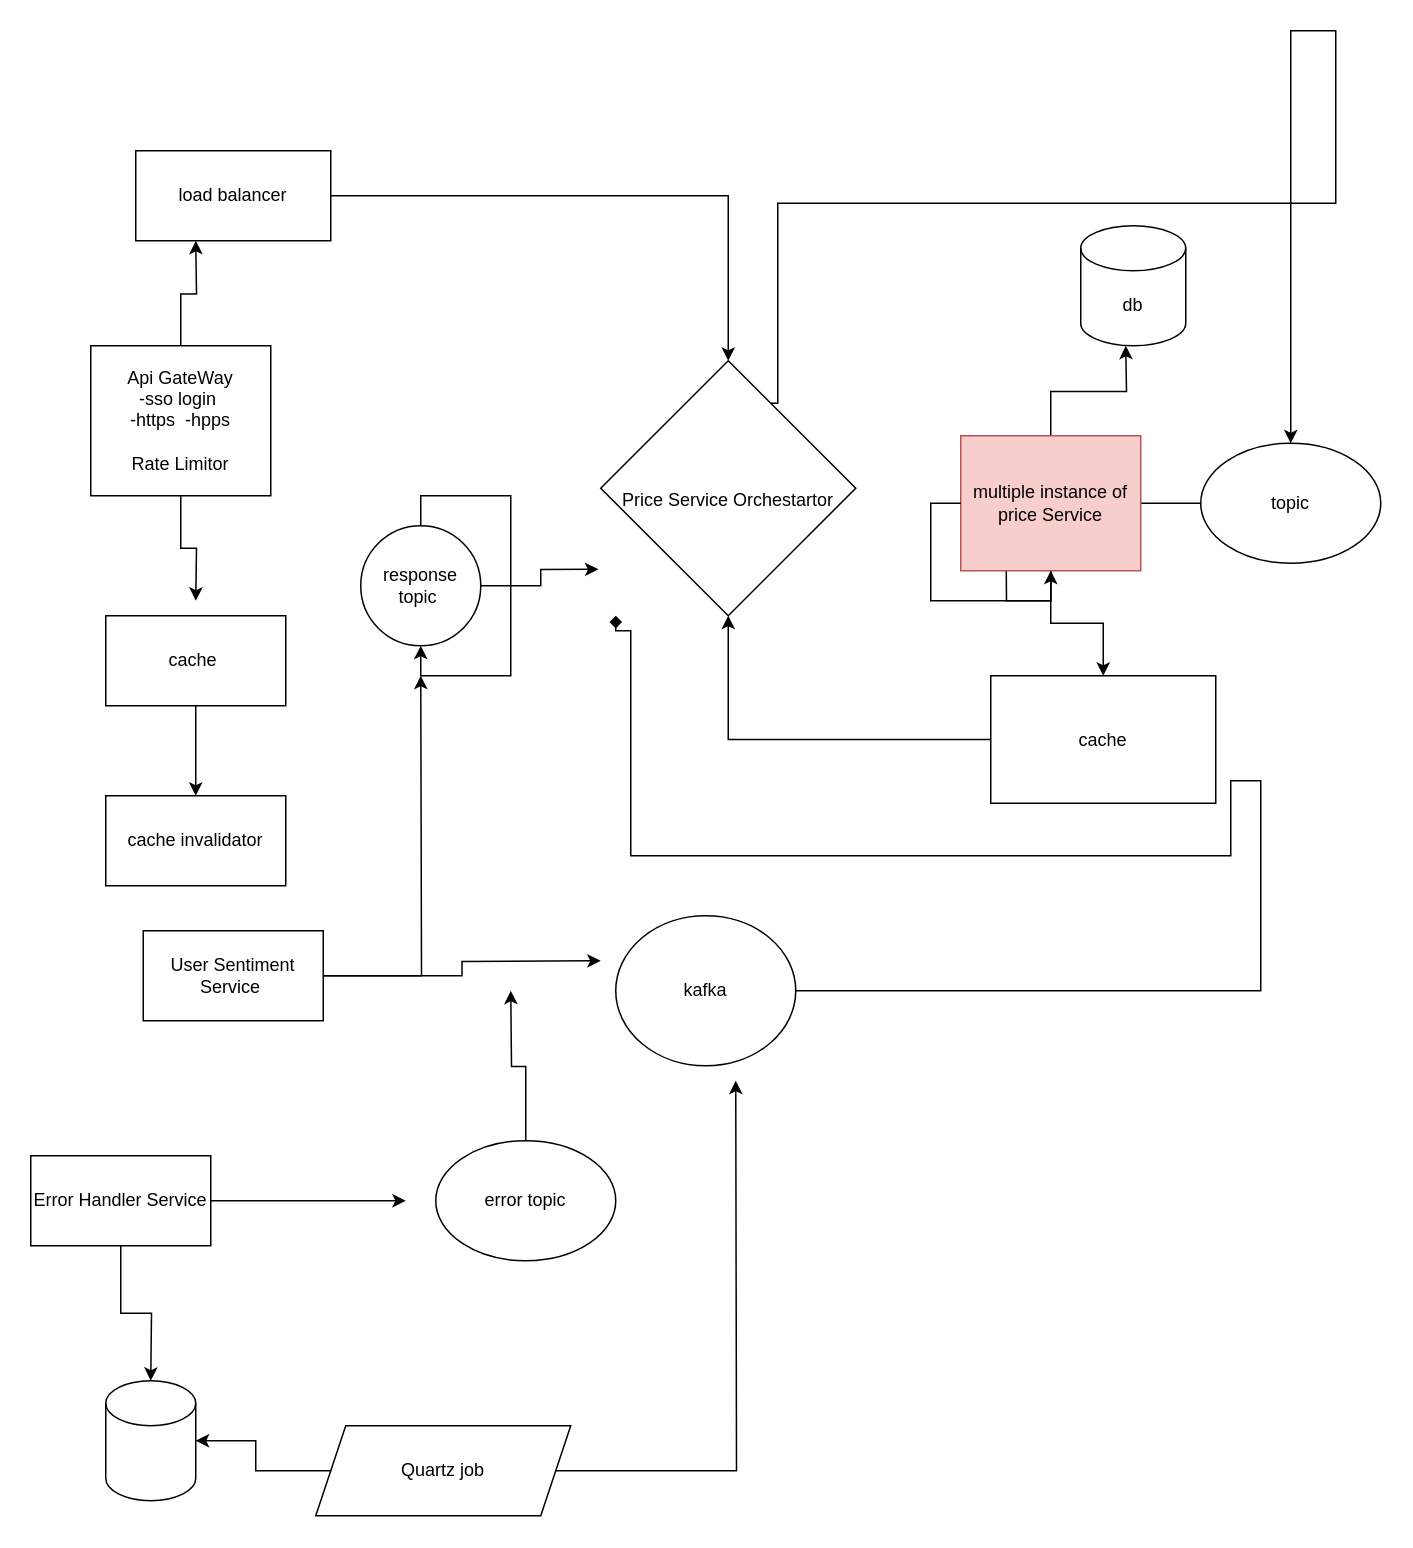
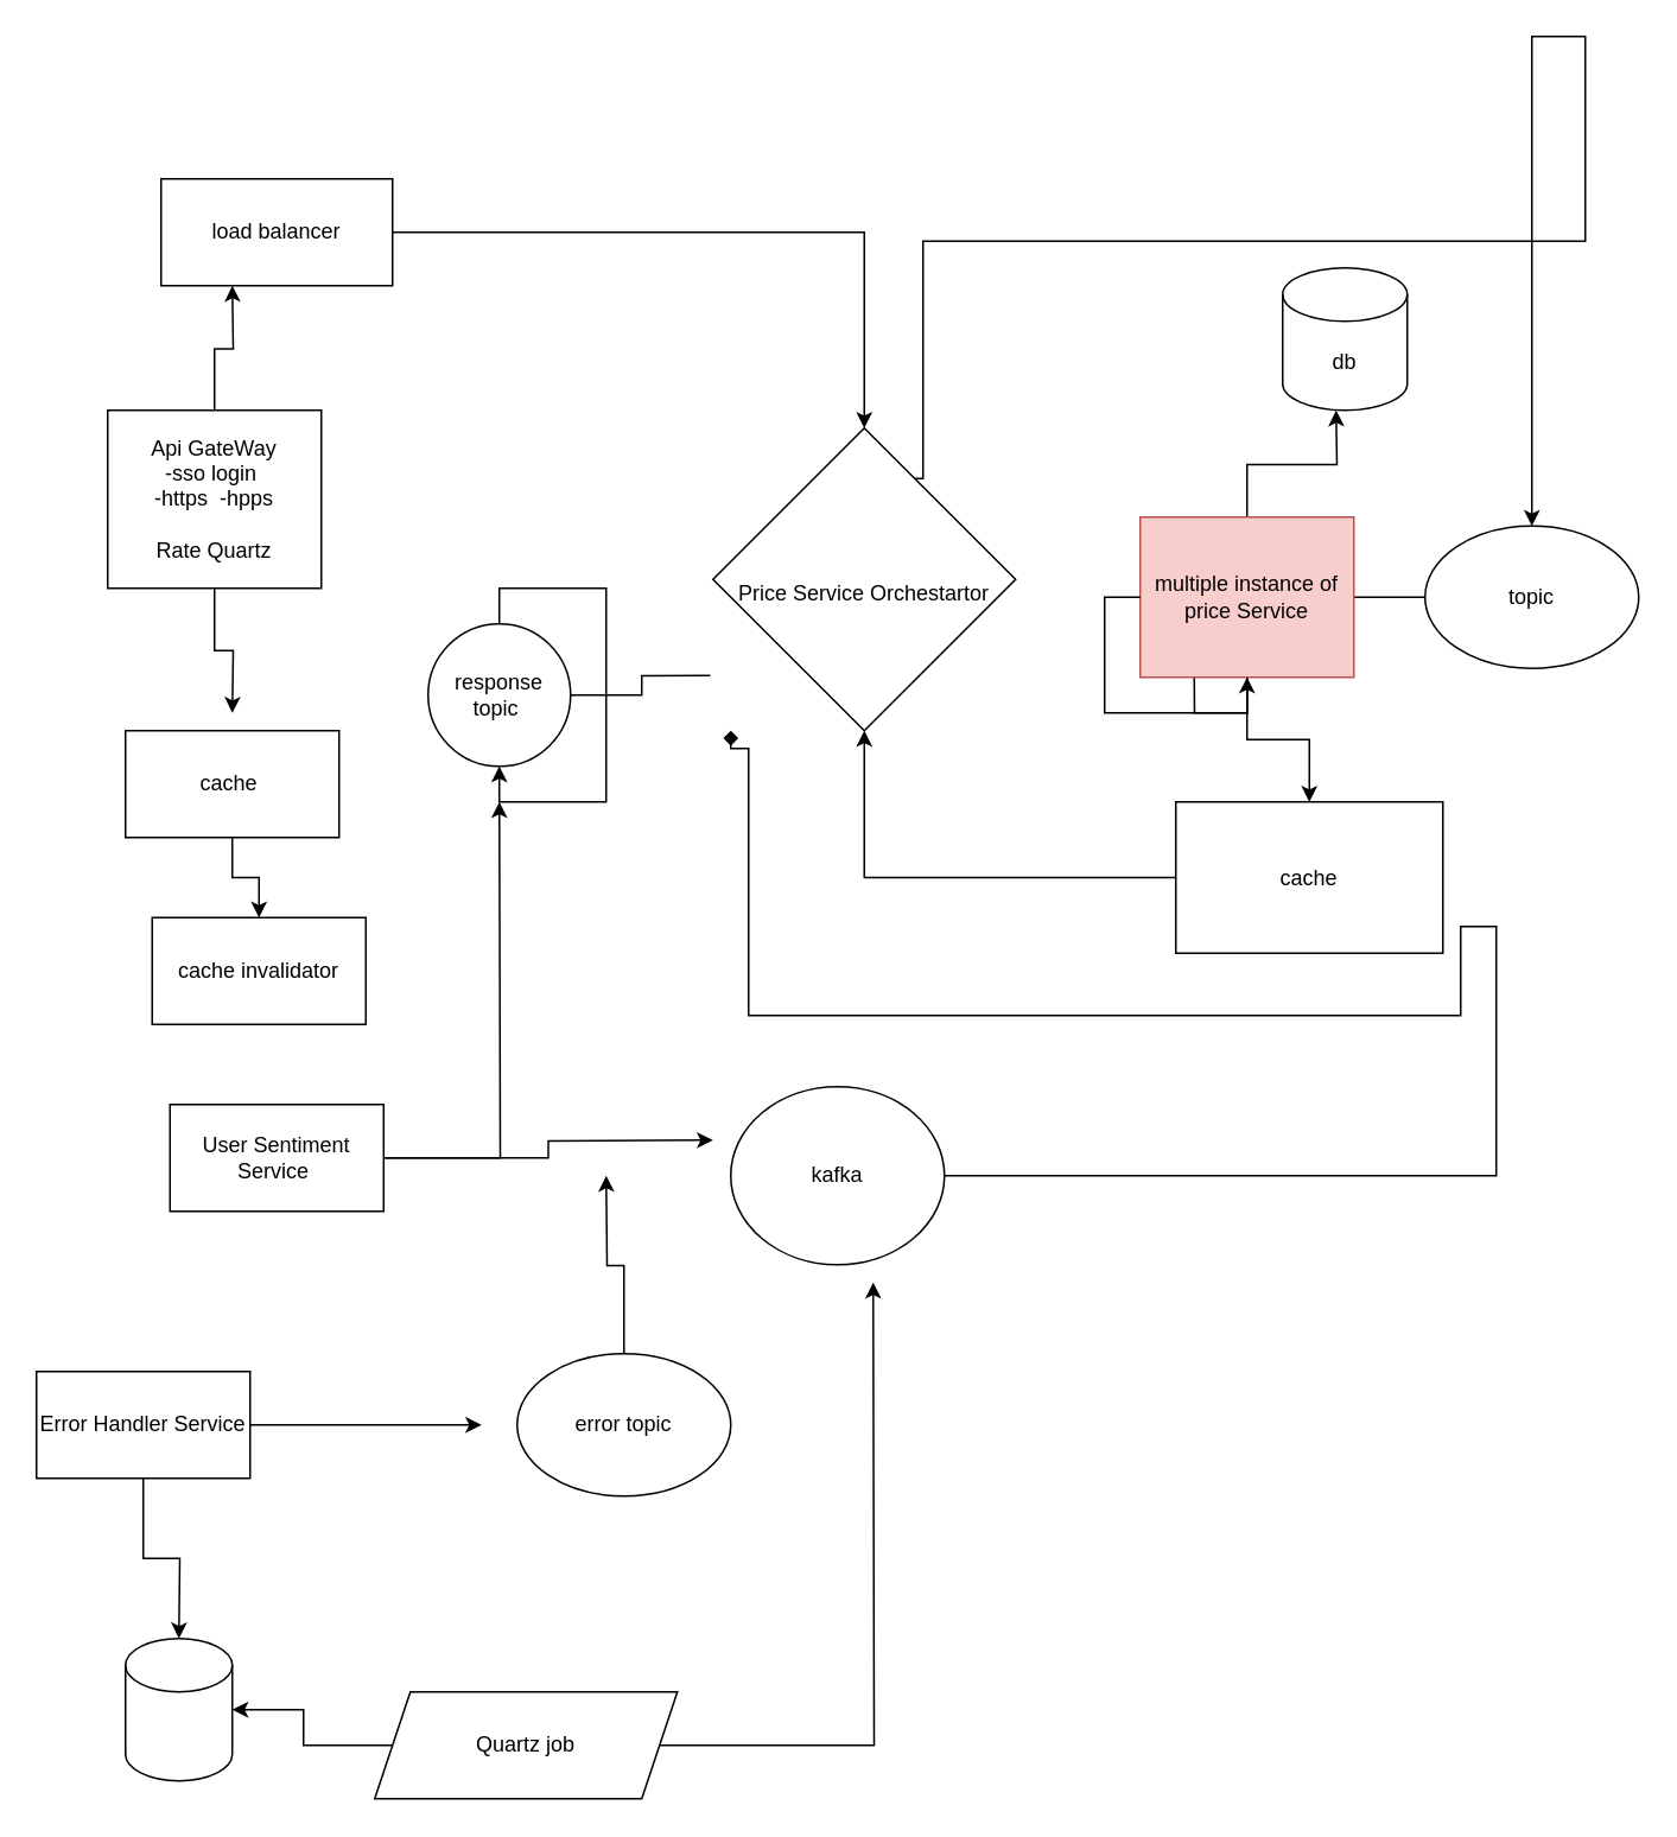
  <mxCell id="0" />
  <mxCell id="1" parent="0" />
  <mxCell id="2" style="edgeStyle=orthogonalEdgeStyle;rounded=0;orthogonalLoop=1;jettySize=auto;html=1;startArrow=none;" edge="1" parent="1" source="23"><mxGeometry relative="1" as="geometry"><mxPoint x="670" y="335" as="targetPoint" /></mxGeometry></mxCell>
  <mxCell id="3" style="edgeStyle=orthogonalEdgeStyle;rounded=0;orthogonalLoop=1;jettySize=auto;html=1;exitX=0.75;exitY=0;exitDx=0;exitDy=0;" edge="1" parent="1" source="4" target="24"><mxGeometry relative="1" as="geometry"><mxPoint x="670" y="20" as="targetPoint" /><Array as="points"><mxPoint x="518" y="135" /><mxPoint x="890" y="135" /><mxPoint x="890" y="20" /><mxPoint x="860" y="20" /></Array></mxGeometry></mxCell>
  <mxCell id="4" value="&lt;br&gt;Price Service Orchestartor" style="rhombus;whiteSpace=wrap;html=1;aspect=fixed;" vertex="1" parent="1"><mxGeometry x="400" y="240" width="170" height="170" as="geometry" /></mxCell>
  <mxCell id="5" style="edgeStyle=orthogonalEdgeStyle;rounded=0;orthogonalLoop=1;jettySize=auto;html=1;" edge="1" parent="1" source="7"><mxGeometry relative="1" as="geometry"><mxPoint x="130" y="160" as="targetPoint" /></mxGeometry></mxCell>
  <mxCell id="6" style="edgeStyle=orthogonalEdgeStyle;rounded=0;orthogonalLoop=1;jettySize=auto;html=1;" edge="1" parent="1" source="7"><mxGeometry relative="1" as="geometry"><mxPoint x="130" y="400" as="targetPoint" /></mxGeometry></mxCell>
- <mxCell id="7" value="Api GateWay&lt;br&gt;-sso login&amp;nbsp;&lt;br&gt;-https&amp;nbsp; -hpps&lt;br&gt;&lt;br&gt;Rate Limitor" style="rounded=0;whiteSpace=wrap;html=1;" vertex="1" parent="1"><mxGeometry x="60" y="230" width="120" height="100" as="geometry" /></mxCell>
+ <mxCell id="7" value="Api GateWay&lt;br&gt;-sso login&amp;nbsp;&lt;br&gt;-https&amp;nbsp; -hpps&lt;br&gt;&lt;br&gt;Rate Quartz" style="rounded=0;whiteSpace=wrap;html=1;" vertex="1" parent="1"><mxGeometry x="60" y="230" width="120" height="100" as="geometry" /></mxCell>
  <mxCell id="8" style="edgeStyle=orthogonalEdgeStyle;rounded=0;orthogonalLoop=1;jettySize=auto;html=1;" edge="1" parent="1" source="9" target="4"><mxGeometry relative="1" as="geometry" /></mxCell>
  <mxCell id="9" value="load balancer" style="rounded=0;whiteSpace=wrap;html=1;" vertex="1" parent="1"><mxGeometry x="90" y="100" width="130" height="60" as="geometry" /></mxCell>
  <mxCell id="10" style="edgeStyle=orthogonalEdgeStyle;rounded=0;orthogonalLoop=1;jettySize=auto;html=1;" edge="1" parent="1" source="23"><mxGeometry relative="1" as="geometry"><mxPoint x="750" y="230" as="targetPoint" /></mxGeometry></mxCell>
  <mxCell id="11" value="" style="edgeStyle=orthogonalEdgeStyle;rounded=0;orthogonalLoop=1;jettySize=auto;html=1;" edge="1" parent="1" source="23" target="14"><mxGeometry relative="1" as="geometry" /></mxCell>
  <mxCell id="12" value="db" style="shape=cylinder3;whiteSpace=wrap;html=1;boundedLbl=1;backgroundOutline=1;size=15;" vertex="1" parent="1"><mxGeometry x="720" y="150" width="70" height="80" as="geometry" /></mxCell>
  <mxCell id="13" style="edgeStyle=orthogonalEdgeStyle;rounded=0;orthogonalLoop=1;jettySize=auto;html=1;" edge="1" parent="1" source="14" target="4"><mxGeometry relative="1" as="geometry"><mxPoint x="600" y="360" as="targetPoint" /></mxGeometry></mxCell>
  <mxCell id="14" value="cache" style="whiteSpace=wrap;html=1;rounded=0;" vertex="1" parent="1"><mxGeometry x="660" y="450" width="150" height="85" as="geometry" /></mxCell>
  <mxCell id="15" value="" style="edgeStyle=orthogonalEdgeStyle;rounded=0;orthogonalLoop=1;jettySize=auto;html=1;" edge="1" parent="1" source="16" target="38"><mxGeometry relative="1" as="geometry" /></mxCell>
  <mxCell id="16" value="cache&amp;nbsp;" style="rounded=0;whiteSpace=wrap;html=1;" vertex="1" parent="1"><mxGeometry x="70" y="410" width="120" height="60" as="geometry" /></mxCell>
  <mxCell id="17" style="edgeStyle=orthogonalEdgeStyle;rounded=0;orthogonalLoop=1;jettySize=auto;html=1;" edge="1" parent="1" source="19"><mxGeometry relative="1" as="geometry"><mxPoint x="400" y="640" as="targetPoint" /></mxGeometry></mxCell>
  <mxCell id="18" style="edgeStyle=orthogonalEdgeStyle;rounded=0;orthogonalLoop=1;jettySize=auto;html=1;" edge="1" parent="1" source="19"><mxGeometry relative="1" as="geometry"><mxPoint x="280" y="450" as="targetPoint" /></mxGeometry></mxCell>
  <mxCell id="19" value="User Sentiment Service&amp;nbsp;" style="rounded=0;whiteSpace=wrap;html=1;" vertex="1" parent="1"><mxGeometry x="95" y="620" width="120" height="60" as="geometry" /></mxCell>
  <mxCell id="20" style="edgeStyle=orthogonalEdgeStyle;rounded=0;orthogonalLoop=1;jettySize=auto;html=1;entryX=0.059;entryY=1;entryDx=0;entryDy=0;entryPerimeter=0;endArrow=diamond;" edge="1" parent="1" source="21" target="4"><mxGeometry relative="1" as="geometry"><mxPoint x="860" y="500" as="targetPoint" /><Array as="points"><mxPoint x="840" y="660" /><mxPoint x="840" y="520" /><mxPoint x="820" y="520" /><mxPoint x="820" y="570" /><mxPoint x="420" y="570" /><mxPoint x="420" y="420" /></Array></mxGeometry></mxCell>
  <mxCell id="21" value="kafka" style="ellipse;whiteSpace=wrap;html=1;" vertex="1" parent="1"><mxGeometry x="410" y="610" width="120" height="100" as="geometry" /></mxCell>
  <mxCell id="22" style="edgeStyle=orthogonalEdgeStyle;rounded=0;orthogonalLoop=1;jettySize=auto;html=1;" edge="1" parent="1" source="23"><mxGeometry relative="1" as="geometry"><mxPoint x="810" y="335" as="targetPoint" /></mxGeometry></mxCell>
  <mxCell id="23" value="multiple instance of price Service" style="rounded=0;whiteSpace=wrap;html=1;fillColor=#f8cecc;strokeColor=#b85450;" vertex="1" parent="1"><mxGeometry x="640" y="290" width="120" height="90" as="geometry" /></mxCell>
  <mxCell id="24" value="topic" style="ellipse;whiteSpace=wrap;html=1;" vertex="1" parent="1"><mxGeometry x="800" y="295" width="120" height="80" as="geometry" /></mxCell>
  <mxCell id="25" style="edgeStyle=orthogonalEdgeStyle;rounded=0;orthogonalLoop=1;jettySize=auto;html=1;exitX=0;exitY=0.5;exitDx=0;exitDy=0;" edge="1" parent="1" source="23" target="23"><mxGeometry relative="1" as="geometry" /></mxCell>
- <mxCell id="26" style="edgeStyle=orthogonalEdgeStyle;rounded=0;orthogonalLoop=1;jettySize=auto;html=1;entryX=-0.009;entryY=0.818;entryDx=0;entryDy=0;entryPerimeter=0;" edge="1" parent="1" source="27" target="4"><mxGeometry relative="1" as="geometry" /></mxCell>
+ <mxCell id="26" style="edgeStyle=orthogonalEdgeStyle;rounded=0;orthogonalLoop=1;jettySize=auto;html=1;entryX=-0.009;entryY=0.818;entryDx=0;entryDy=0;entryPerimeter=0;endArrow=none;" edge="1" parent="1" source="27" target="4"><mxGeometry relative="1" as="geometry" /></mxCell>
  <mxCell id="27" value="response topic&amp;nbsp;" style="ellipse;whiteSpace=wrap;html=1;" vertex="1" parent="1"><mxGeometry x="240" y="350" width="80" height="80" as="geometry" /></mxCell>
  <mxCell id="28" style="edgeStyle=orthogonalEdgeStyle;rounded=0;orthogonalLoop=1;jettySize=auto;html=1;entryX=0.5;entryY=1;entryDx=0;entryDy=0;" edge="1" parent="1" source="27" target="27"><mxGeometry relative="1" as="geometry" /></mxCell>
  <mxCell id="29" style="edgeStyle=orthogonalEdgeStyle;rounded=0;orthogonalLoop=1;jettySize=auto;html=1;" edge="1" parent="1" source="31"><mxGeometry relative="1" as="geometry"><mxPoint x="270" y="800" as="targetPoint" /></mxGeometry></mxCell>
  <mxCell id="30" style="edgeStyle=orthogonalEdgeStyle;rounded=0;orthogonalLoop=1;jettySize=auto;html=1;" edge="1" parent="1" source="31"><mxGeometry relative="1" as="geometry"><mxPoint x="100" y="920" as="targetPoint" /></mxGeometry></mxCell>
  <mxCell id="31" value="Error Handler Service" style="whiteSpace=wrap;html=1;" vertex="1" parent="1"><mxGeometry y="770" width="120" height="60" as="geometry" x="20" /></mxCell>
  <mxCell id="32" style="edgeStyle=orthogonalEdgeStyle;rounded=0;orthogonalLoop=1;jettySize=auto;html=1;" edge="1" parent="1" source="33"><mxGeometry relative="1" as="geometry"><mxPoint x="340" y="660" as="targetPoint" /></mxGeometry></mxCell>
  <mxCell id="33" value="error topic" style="ellipse;whiteSpace=wrap;html=1;" vertex="1" parent="1"><mxGeometry x="290" y="760" width="120" height="80" as="geometry" /></mxCell>
  <mxCell id="34" value="" style="shape=cylinder3;whiteSpace=wrap;html=1;boundedLbl=1;backgroundOutline=1;size=15;" vertex="1" parent="1"><mxGeometry x="70" y="920" width="60" height="80" as="geometry" /></mxCell>
  <mxCell id="35" style="edgeStyle=orthogonalEdgeStyle;rounded=0;orthogonalLoop=1;jettySize=auto;html=1;entryX=1;entryY=0.5;entryDx=0;entryDy=0;entryPerimeter=0;" edge="1" parent="1" source="37" target="34"><mxGeometry relative="1" as="geometry" /></mxCell>
  <mxCell id="36" style="edgeStyle=orthogonalEdgeStyle;rounded=0;orthogonalLoop=1;jettySize=auto;html=1;" edge="1" parent="1" source="37"><mxGeometry relative="1" as="geometry"><mxPoint x="490" y="720" as="targetPoint" /></mxGeometry></mxCell>
  <mxCell id="37" value="Quartz job" style="shape=parallelogram;perimeter=parallelogramPerimeter;whiteSpace=wrap;html=1;fixedSize=1;" vertex="1" parent="1"><mxGeometry x="210" y="950" width="170" height="60" as="geometry" /></mxCell>
- <mxCell id="38" value="cache invalidator" style="rounded=0;whiteSpace=wrap;html=1;" vertex="1" parent="1"><mxGeometry x="70" y="530" width="120" height="60" as="geometry" /></mxCell>
+ <mxCell id="38" value="cache invalidator" style="rounded=0;whiteSpace=wrap;html=1;" vertex="1" parent="1"><mxGeometry x="85" y="515" width="120" height="60" as="geometry" /></mxCell>
